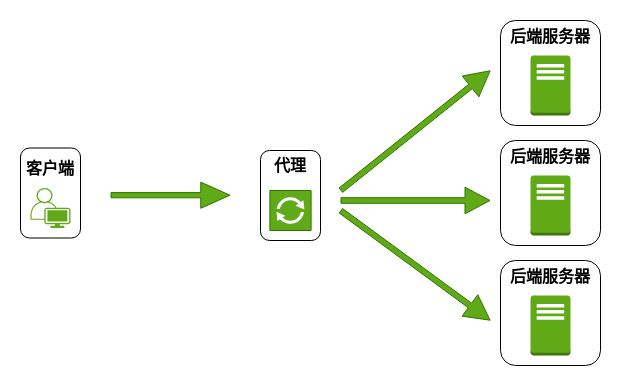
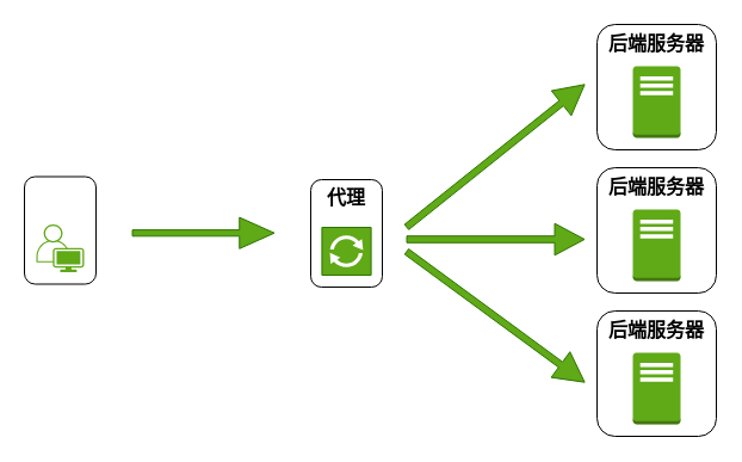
  <mxCell id="0" />
  <mxCell id="1" parent="0" />
  <mxCell id="2" value="" style="shape=flexArrow;endArrow=classic;html=1;rounded=0;fontSize=12;startSize=8;endSize=9.42;curved=1;fillColor=#60a917;strokeColor=#2D7600;width=5.2;" parent="1" edge="1"><mxGeometry width="50" height="50" relative="1" as="geometry"><mxPoint x="110" y="194.71" as="sourcePoint" /><mxPoint x="230" y="194.71" as="targetPoint" /></mxGeometry></mxCell>
  <mxCell id="3" value="" style="shape=flexArrow;endArrow=classic;html=1;rounded=0;fontSize=12;startSize=8;endSize=8;curved=1;fillColor=#60a917;strokeColor=#2D7600;width=5.6;" parent="1" edge="1"><mxGeometry width="50" height="50" relative="1" as="geometry"><mxPoint x="340" y="190" as="sourcePoint" /><mxPoint x="490" y="70" as="targetPoint" /></mxGeometry></mxCell>
  <mxCell id="4" value="" style="group" parent="1" vertex="1" connectable="0"><mxGeometry x="260" y="150" width="60" height="90" as="geometry" /></mxCell>
  <mxCell id="5" value="" style="rounded=1;whiteSpace=wrap;html=1;fontSize=16;fontStyle=1;container=0;" parent="4" vertex="1"><mxGeometry width="60" height="90" as="geometry" /></mxCell>
  <mxCell id="6" value="" style="pointerEvents=1;shadow=0;dashed=0;html=1;strokeColor=#2D7600;fillColor=#60a917;labelPosition=center;verticalLabelPosition=bottom;verticalAlign=top;align=center;outlineConnect=0;shape=mxgraph.veeam.2d.proxy;fontSize=16;fontStyle=1;container=0;fontColor=#ffffff;" parent="4" vertex="1"><mxGeometry x="9.4" y="40" width="41.2" height="40" as="geometry" /></mxCell>
  <mxCell id="7" value="代理" style="text;html=1;strokeColor=none;fillColor=none;align=center;verticalAlign=middle;whiteSpace=wrap;rounded=0;fontSize=16;fontStyle=1;container=0;" parent="4" vertex="1"><mxGeometry width="60" height="30" as="geometry" /></mxCell>
  <mxCell id="8" style="edgeStyle=none;curved=1;rounded=0;orthogonalLoop=1;jettySize=auto;html=1;exitX=0.5;exitY=1;exitDx=0;exitDy=0;fontSize=12;startSize=8;endSize=8;" parent="4" source="7" target="7" edge="1"><mxGeometry relative="1" as="geometry" /></mxCell>
  <mxCell id="9" value="" style="group" parent="1" vertex="1" connectable="0"><mxGeometry x="20" y="147.5" width="60" height="90" as="geometry" /></mxCell>
  <mxCell id="10" value="" style="rounded=1;whiteSpace=wrap;html=1;fontSize=16;container=0;" parent="9" vertex="1"><mxGeometry width="60" height="90" as="geometry" /></mxCell>
  <mxCell id="11" value="" style="points=[[0.35,0,0],[0.98,0.51,0],[1,0.71,0],[0.67,1,0],[0,0.795,0],[0,0.65,0]];verticalLabelPosition=bottom;sketch=0;html=1;verticalAlign=top;aspect=fixed;align=center;pointerEvents=1;shape=mxgraph.cisco19.user;fillColor=#60a917;strokeColor=#2D7600;fontSize=16;container=0;fontColor=#ffffff;" parent="9" vertex="1"><mxGeometry x="10" y="40" width="40" height="40" as="geometry" /></mxCell>
- <mxCell id="12" value="客户端" style="text;html=1;strokeColor=none;fillColor=none;align=center;verticalAlign=middle;whiteSpace=wrap;rounded=0;fontSize=16;fontStyle=1;container=0;" parent="9" vertex="1"><mxGeometry y="5" width="60" height="30" as="geometry" /></mxCell>
  <mxCell id="13" value="" style="group" vertex="1" connectable="0" parent="1"><mxGeometry x="500" y="20" width="100" height="105" as="geometry" /></mxCell>
  <mxCell id="14" value="后端服务器" style="rounded=1;whiteSpace=wrap;html=1;fontSize=16;verticalAlign=top;fontStyle=1;container=0;" parent="13" vertex="1"><mxGeometry width="100" height="105" as="geometry" /></mxCell>
  <mxCell id="15" value="" style="outlineConnect=0;dashed=0;verticalLabelPosition=bottom;verticalAlign=top;align=center;html=1;shape=mxgraph.aws3.traditional_server;fillColor=#60a917;fontSize=16;container=0;strokeColor=#2D7600;fontColor=#ffffff;" parent="13" vertex="1"><mxGeometry x="30" y="35" width="40" height="60" as="geometry" /></mxCell>
  <mxCell id="16" value="" style="group" vertex="1" connectable="0" parent="1"><mxGeometry x="500" y="140" width="100" height="105" as="geometry" /></mxCell>
  <mxCell id="17" value="后端服务器" style="rounded=1;whiteSpace=wrap;html=1;fontSize=16;verticalAlign=top;fontStyle=1;container=0;" vertex="1" parent="16"><mxGeometry width="100" height="105" as="geometry" /></mxCell>
  <mxCell id="18" value="" style="outlineConnect=0;dashed=0;verticalLabelPosition=bottom;verticalAlign=top;align=center;html=1;shape=mxgraph.aws3.traditional_server;fillColor=#60a917;fontSize=16;container=0;strokeColor=#2D7600;fontColor=#ffffff;" vertex="1" parent="16"><mxGeometry x="30" y="35" width="40" height="60" as="geometry" /></mxCell>
  <mxCell id="19" value="" style="group" vertex="1" connectable="0" parent="1"><mxGeometry x="500" y="260" width="100" height="105" as="geometry" /></mxCell>
  <mxCell id="20" value="后端服务器" style="rounded=1;whiteSpace=wrap;html=1;fontSize=16;verticalAlign=top;fontStyle=1;container=0;" vertex="1" parent="19"><mxGeometry width="100" height="105" as="geometry" /></mxCell>
  <mxCell id="21" value="" style="outlineConnect=0;dashed=0;verticalLabelPosition=bottom;verticalAlign=top;align=center;html=1;shape=mxgraph.aws3.traditional_server;fillColor=#60a917;fontSize=16;container=0;strokeColor=#2D7600;fontColor=#ffffff;" vertex="1" parent="19"><mxGeometry x="30" y="35" width="40" height="60" as="geometry" /></mxCell>
  <mxCell id="22" value="" style="shape=flexArrow;endArrow=classic;html=1;rounded=0;fontSize=12;startSize=8;endSize=8;curved=1;fillColor=#60a917;strokeColor=#2D7600;width=5.6;" edge="1" parent="1"><mxGeometry width="50" height="50" relative="1" as="geometry"><mxPoint x="340" y="200" as="sourcePoint" /><mxPoint x="490" y="200" as="targetPoint" /></mxGeometry></mxCell>
  <mxCell id="23" value="" style="shape=flexArrow;endArrow=classic;html=1;rounded=0;fontSize=12;startSize=8;endSize=8;curved=1;fillColor=#60a917;strokeColor=#2D7600;width=5.6;" edge="1" parent="1"><mxGeometry width="50" height="50" relative="1" as="geometry"><mxPoint x="340" y="210" as="sourcePoint" /><mxPoint x="490" y="320" as="targetPoint" /></mxGeometry></mxCell>
